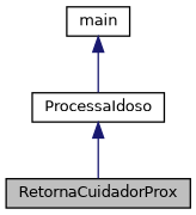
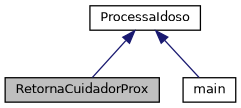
  digraph {
    rankdir=TB
    node [color=black fillcolor=white fontname=Helvetica fontsize=10 shape=record style=filled]
    edge [color=midnightblue dir=back fontname=Helvetica fontsize=10 labelfontname=Helvetica labelfontsize=10 style=solid]
    n1 [fillcolor=grey75 fontcolor=black height=0.2 label=RetornaCuidadorProx width=0.4]
    n2 [height=0.2 label=ProcessaIdoso width=0.4]
    n3 [height=0.2 label=main width=0.4]
    n2 -> n1
-   n3 -> n2
+   n2 -> n3
  }
